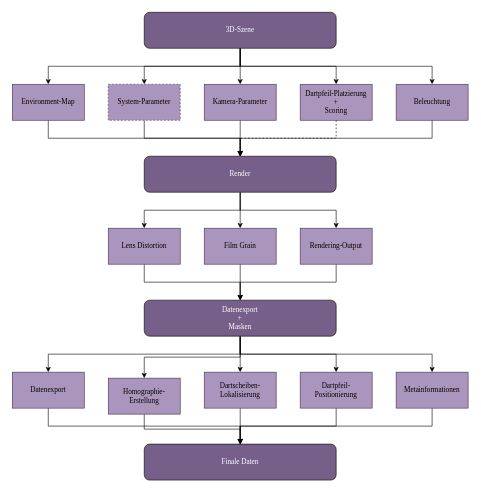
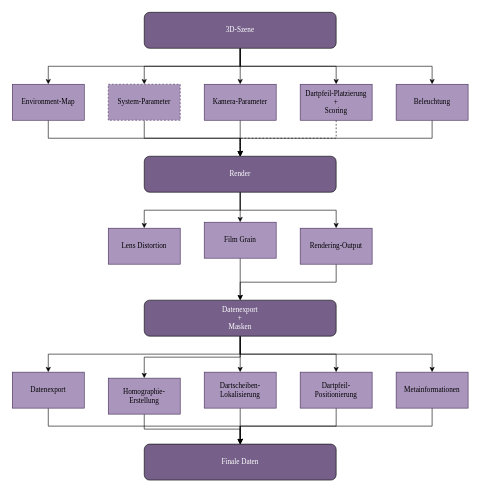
  <mxCell id="0" />
  <mxCell id="1" parent="0" />
  <mxCell id="2" style="edgeStyle=orthogonalEdgeStyle;rounded=0;orthogonalLoop=1;jettySize=auto;html=1;fontFamily=Garamond;" edge="1" parent="1" source="5" target="7"><mxGeometry relative="1" as="geometry" /></mxCell>
  <mxCell id="3" style="edgeStyle=orthogonalEdgeStyle;rounded=0;orthogonalLoop=1;jettySize=auto;html=1;exitX=0.5;exitY=1;exitDx=0;exitDy=0;fontFamily=Garamond;" edge="1" parent="1" source="5" target="9"><mxGeometry relative="1" as="geometry" /></mxCell>
  <mxCell id="4" style="edgeStyle=orthogonalEdgeStyle;rounded=0;orthogonalLoop=1;jettySize=auto;html=1;exitX=0.5;exitY=1;exitDx=0;exitDy=0;fontFamily=Garamond;" edge="1" parent="1" source="5" target="11"><mxGeometry relative="1" as="geometry" /></mxCell>
  <mxCell id="5" value="Render" style="rounded=1;whiteSpace=wrap;html=1;fillColor=#76608a;fontColor=#ffffff;strokeColor=#000000;fontFamily=Garamond;" vertex="1" parent="1"><mxGeometry x="240" y="260" width="320" height="60" as="geometry" /></mxCell>
  <mxCell id="6" style="edgeStyle=orthogonalEdgeStyle;rounded=0;orthogonalLoop=1;jettySize=auto;html=1;fontFamily=Garamond;" edge="1" parent="1" source="7" target="29"><mxGeometry relative="1" as="geometry" /></mxCell>
- <mxCell id="7" value="Film Grain" style="rounded=0;whiteSpace=wrap;html=1;fillColor=light-dark(#AA95BD,#111111);fontColor=#000000;strokeColor=#432D57;fontFamily=Garamond;" vertex="1" parent="1"><mxGeometry x="340" y="380" width="120" height="60" as="geometry" /></mxCell>
- <mxCell id="8" style="edgeStyle=orthogonalEdgeStyle;rounded=0;orthogonalLoop=1;jettySize=auto;html=1;exitX=0.5;exitY=1;exitDx=0;exitDy=0;fontFamily=Garamond;" edge="1" parent="1" source="9" target="29"><mxGeometry relative="1" as="geometry" /></mxCell>
+ <mxCell id="7" value="Film Grain" style="rounded=0;whiteSpace=wrap;html=1;fillColor=light-dark(#AA95BD,#111111);fontColor=#000000;strokeColor=#432D57;fontFamily=Garamond;" vertex="1" parent="1"><mxGeometry x="340" y="370" width="120" height="60" as="geometry" /></mxCell>
  <mxCell id="9" value="Lens Distortion" style="rounded=0;whiteSpace=wrap;html=1;fillColor=light-dark(#AA95BD,#111111);fontColor=#000000;strokeColor=#432D57;fontFamily=Garamond;" vertex="1" parent="1"><mxGeometry x="180" y="380" width="120" height="60" as="geometry" /></mxCell>
  <mxCell id="10" style="edgeStyle=orthogonalEdgeStyle;rounded=0;orthogonalLoop=1;jettySize=auto;html=1;exitX=0.5;exitY=1;exitDx=0;exitDy=0;fontFamily=Garamond;" edge="1" parent="1" source="11" target="29"><mxGeometry relative="1" as="geometry" /></mxCell>
  <mxCell id="11" value="Rendering-Output" style="rounded=0;whiteSpace=wrap;html=1;fillColor=light-dark(#AA95BD,#111111);fontColor=#000000;strokeColor=#432D57;fontFamily=Garamond;" vertex="1" parent="1"><mxGeometry x="500" y="380" width="120" height="60" as="geometry" /></mxCell>
  <mxCell id="12" style="edgeStyle=orthogonalEdgeStyle;rounded=0;orthogonalLoop=1;jettySize=auto;html=1;exitX=0.5;exitY=1;exitDx=0;exitDy=0;fontFamily=Garamond;dashed=1;" edge="1" parent="1" source="13" target="5"><mxGeometry relative="1" as="geometry" /></mxCell>
  <mxCell id="13" value="Dartpfeil-Platzierung&lt;div&gt;+&lt;/div&gt;&lt;div&gt;Scoring&lt;/div&gt;" style="rounded=0;whiteSpace=wrap;html=1;fillColor=light-dark(#AA95BD,#111111);fontColor=#000000;strokeColor=#432D57;fontFamily=Garamond;" vertex="1" parent="1"><mxGeometry x="500" y="140" width="120" height="60" as="geometry" /></mxCell>
  <mxCell id="14" style="edgeStyle=orthogonalEdgeStyle;rounded=0;orthogonalLoop=1;jettySize=auto;html=1;exitX=0.5;exitY=1;exitDx=0;exitDy=0;fontFamily=Garamond;" edge="1" parent="1" source="19" target="13"><mxGeometry relative="1" as="geometry" /></mxCell>
  <mxCell id="15" style="edgeStyle=orthogonalEdgeStyle;rounded=0;orthogonalLoop=1;jettySize=auto;html=1;exitX=0.5;exitY=1;exitDx=0;exitDy=0;fontFamily=Garamond;" edge="1" parent="1" source="19" target="21"><mxGeometry relative="1" as="geometry" /></mxCell>
  <mxCell id="16" style="edgeStyle=orthogonalEdgeStyle;rounded=0;orthogonalLoop=1;jettySize=auto;html=1;exitX=0.5;exitY=1;exitDx=0;exitDy=0;fontFamily=Garamond;" edge="1" parent="1" source="19" target="23"><mxGeometry relative="1" as="geometry" /></mxCell>
  <mxCell id="17" style="edgeStyle=orthogonalEdgeStyle;rounded=0;orthogonalLoop=1;jettySize=auto;html=1;exitX=0.5;exitY=1;exitDx=0;exitDy=0;fontFamily=Garamond;" edge="1" parent="1" source="19" target="33"><mxGeometry relative="1" as="geometry" /></mxCell>
  <mxCell id="18" style="edgeStyle=orthogonalEdgeStyle;rounded=0;orthogonalLoop=1;jettySize=auto;html=1;exitX=0.5;exitY=1;exitDx=0;exitDy=0;fontFamily=Garamond;" edge="1" parent="1" source="19" target="35"><mxGeometry relative="1" as="geometry" /></mxCell>
  <mxCell id="19" value="3D-Szene" style="rounded=1;whiteSpace=wrap;html=1;fillColor=#76608a;fontColor=#ffffff;strokeColor=#000000;fontFamily=Garamond;" vertex="1" parent="1"><mxGeometry x="240" y="20" width="320" height="60" as="geometry" /></mxCell>
  <mxCell id="20" style="edgeStyle=orthogonalEdgeStyle;rounded=0;orthogonalLoop=1;jettySize=auto;html=1;exitX=0.5;exitY=1;exitDx=0;exitDy=0;fontFamily=Garamond;" edge="1" parent="1" source="21" target="5"><mxGeometry relative="1" as="geometry" /></mxCell>
  <mxCell id="21" value="Kamera-Parameter" style="rounded=0;whiteSpace=wrap;html=1;fillColor=light-dark(#AA95BD,#111111);fontColor=#000000;strokeColor=#432D57;fontFamily=Garamond;" vertex="1" parent="1"><mxGeometry x="340" y="140" width="120" height="60" as="geometry" /></mxCell>
  <mxCell id="22" style="edgeStyle=orthogonalEdgeStyle;rounded=0;orthogonalLoop=1;jettySize=auto;html=1;exitX=0.5;exitY=1;exitDx=0;exitDy=0;fontFamily=Garamond;" edge="1" parent="1" source="23" target="5"><mxGeometry relative="1" as="geometry" /></mxCell>
  <mxCell id="23" value="Beleuchtung" style="rounded=0;whiteSpace=wrap;html=1;fillColor=light-dark(#AA95BD,#111111);fontColor=#000000;strokeColor=#432D57;fontFamily=Garamond;" vertex="1" parent="1"><mxGeometry x="660" y="140" width="120" height="60" as="geometry" /></mxCell>
  <mxCell id="24" style="edgeStyle=orthogonalEdgeStyle;rounded=0;orthogonalLoop=1;jettySize=auto;html=1;exitX=0.5;exitY=1;exitDx=0;exitDy=0;fontFamily=Garamond;" edge="1" parent="1" source="29" target="31"><mxGeometry relative="1" as="geometry" /></mxCell>
  <mxCell id="25" style="edgeStyle=orthogonalEdgeStyle;rounded=0;orthogonalLoop=1;jettySize=auto;html=1;exitX=0.5;exitY=1;exitDx=0;exitDy=0;fontFamily=Garamond;" edge="1" parent="1" source="29" target="37"><mxGeometry relative="1" as="geometry" /></mxCell>
  <mxCell id="26" style="edgeStyle=orthogonalEdgeStyle;rounded=0;orthogonalLoop=1;jettySize=auto;html=1;exitX=0.5;exitY=1;exitDx=0;exitDy=0;fontFamily=Garamond;" edge="1" parent="1" source="29" target="40"><mxGeometry relative="1" as="geometry" /></mxCell>
  <mxCell id="27" style="edgeStyle=orthogonalEdgeStyle;rounded=0;orthogonalLoop=1;jettySize=auto;html=1;exitX=0.5;exitY=1;exitDx=0;exitDy=0;fontFamily=Garamond;" edge="1" parent="1" source="29" target="42"><mxGeometry relative="1" as="geometry" /></mxCell>
  <mxCell id="28" style="edgeStyle=orthogonalEdgeStyle;rounded=0;orthogonalLoop=1;jettySize=auto;html=1;exitX=0.5;exitY=1;exitDx=0;exitDy=0;fontFamily=Garamond;" edge="1" parent="1" source="29" target="44"><mxGeometry relative="1" as="geometry" /></mxCell>
  <mxCell id="29" value="Datenexport&lt;div&gt;+&lt;/div&gt;&lt;div&gt;Masken&lt;/div&gt;" style="rounded=1;whiteSpace=wrap;html=1;fillColor=#76608a;fontColor=#ffffff;strokeColor=#000000;fontFamily=Garamond;" vertex="1" parent="1"><mxGeometry x="240" y="500" width="320" height="60" as="geometry" /></mxCell>
  <mxCell id="30" style="edgeStyle=orthogonalEdgeStyle;rounded=0;orthogonalLoop=1;jettySize=auto;html=1;exitX=0.5;exitY=1;exitDx=0;exitDy=0;fontFamily=Garamond;" edge="1" parent="1" source="31" target="38"><mxGeometry relative="1" as="geometry" /></mxCell>
  <mxCell id="31" value="Dartscheiben-Lokalisierung" style="rounded=0;whiteSpace=wrap;html=1;fillColor=light-dark(#AA95BD,#111111);fontColor=#000000;strokeColor=#432D57;fontFamily=Garamond;" vertex="1" parent="1"><mxGeometry x="340" y="620" width="120" height="60" as="geometry" /></mxCell>
  <mxCell id="32" style="edgeStyle=orthogonalEdgeStyle;rounded=0;orthogonalLoop=1;jettySize=auto;html=1;exitX=0.5;exitY=1;exitDx=0;exitDy=0;fontFamily=Garamond;" edge="1" parent="1" source="33" target="5"><mxGeometry relative="1" as="geometry" /></mxCell>
  <mxCell id="33" value="System-Parameter" style="rounded=0;whiteSpace=wrap;html=1;fillColor=light-dark(#AA95BD,#111111);fontColor=#000000;strokeColor=#432D57;fontFamily=Garamond;dashed=1;" vertex="1" parent="1"><mxGeometry x="180" y="140" width="120" height="60" as="geometry" /></mxCell>
  <mxCell id="34" style="edgeStyle=orthogonalEdgeStyle;rounded=0;orthogonalLoop=1;jettySize=auto;html=1;exitX=0.5;exitY=1;exitDx=0;exitDy=0;fontFamily=Garamond;" edge="1" parent="1" source="35" target="5"><mxGeometry relative="1" as="geometry" /></mxCell>
  <mxCell id="35" value="Environment-Map" style="rounded=0;whiteSpace=wrap;html=1;fillColor=light-dark(#AA95BD,#111111);fontColor=#000000;strokeColor=#432D57;fontFamily=Garamond;" vertex="1" parent="1"><mxGeometry x="20" y="140" width="120" height="60" as="geometry" /></mxCell>
  <mxCell id="36" style="edgeStyle=orthogonalEdgeStyle;rounded=0;orthogonalLoop=1;jettySize=auto;html=1;exitX=0.5;exitY=1;exitDx=0;exitDy=0;fontFamily=Garamond;" edge="1" parent="1" source="37" target="38"><mxGeometry relative="1" as="geometry" /></mxCell>
  <mxCell id="37" value="Homographie-Erstellung" style="rounded=0;whiteSpace=wrap;html=1;fillColor=light-dark(#AA95BD,#111111);fontColor=#000000;strokeColor=#432D57;fontFamily=Garamond;" vertex="1" parent="1"><mxGeometry x="180" y="630" width="120" height="60" as="geometry" /></mxCell>
  <mxCell id="38" value="Finale Daten" style="rounded=1;whiteSpace=wrap;html=1;fillColor=#76608a;fontColor=#ffffff;strokeColor=#000000;fontFamily=Garamond;" vertex="1" parent="1"><mxGeometry x="240" y="740" width="320" height="60" as="geometry" /></mxCell>
  <mxCell id="39" style="edgeStyle=orthogonalEdgeStyle;rounded=0;orthogonalLoop=1;jettySize=auto;html=1;exitX=0.5;exitY=1;exitDx=0;exitDy=0;fontFamily=Garamond;" edge="1" parent="1" source="40" target="38"><mxGeometry relative="1" as="geometry" /></mxCell>
  <mxCell id="40" value="Dartpfeil-&lt;div&gt;Positionierung&lt;/div&gt;" style="rounded=0;whiteSpace=wrap;html=1;fillColor=light-dark(#AA95BD,#111111);fontColor=#000000;strokeColor=#432D57;fontFamily=Garamond;" vertex="1" parent="1"><mxGeometry x="500" y="620" width="120" height="60" as="geometry" /></mxCell>
  <mxCell id="41" style="edgeStyle=orthogonalEdgeStyle;rounded=0;orthogonalLoop=1;jettySize=auto;html=1;exitX=0.5;exitY=1;exitDx=0;exitDy=0;fontFamily=Garamond;" edge="1" parent="1" source="42" target="38"><mxGeometry relative="1" as="geometry" /></mxCell>
  <mxCell id="42" value="Metainformationen" style="rounded=0;whiteSpace=wrap;html=1;fillColor=light-dark(#AA95BD,#111111);fontColor=#000000;strokeColor=#432D57;fontFamily=Garamond;" vertex="1" parent="1"><mxGeometry x="660" y="620" width="120" height="60" as="geometry" /></mxCell>
  <mxCell id="43" style="edgeStyle=orthogonalEdgeStyle;rounded=0;orthogonalLoop=1;jettySize=auto;html=1;exitX=0.5;exitY=1;exitDx=0;exitDy=0;fontFamily=Garamond;" edge="1" parent="1" source="44" target="38"><mxGeometry relative="1" as="geometry" /></mxCell>
  <mxCell id="44" value="Datenexport" style="rounded=0;whiteSpace=wrap;html=1;fillColor=light-dark(#AA95BD,#111111);fontColor=#000000;strokeColor=#432D57;fontFamily=Garamond;" vertex="1" parent="1"><mxGeometry x="20" y="620" width="120" height="60" as="geometry" /></mxCell>
